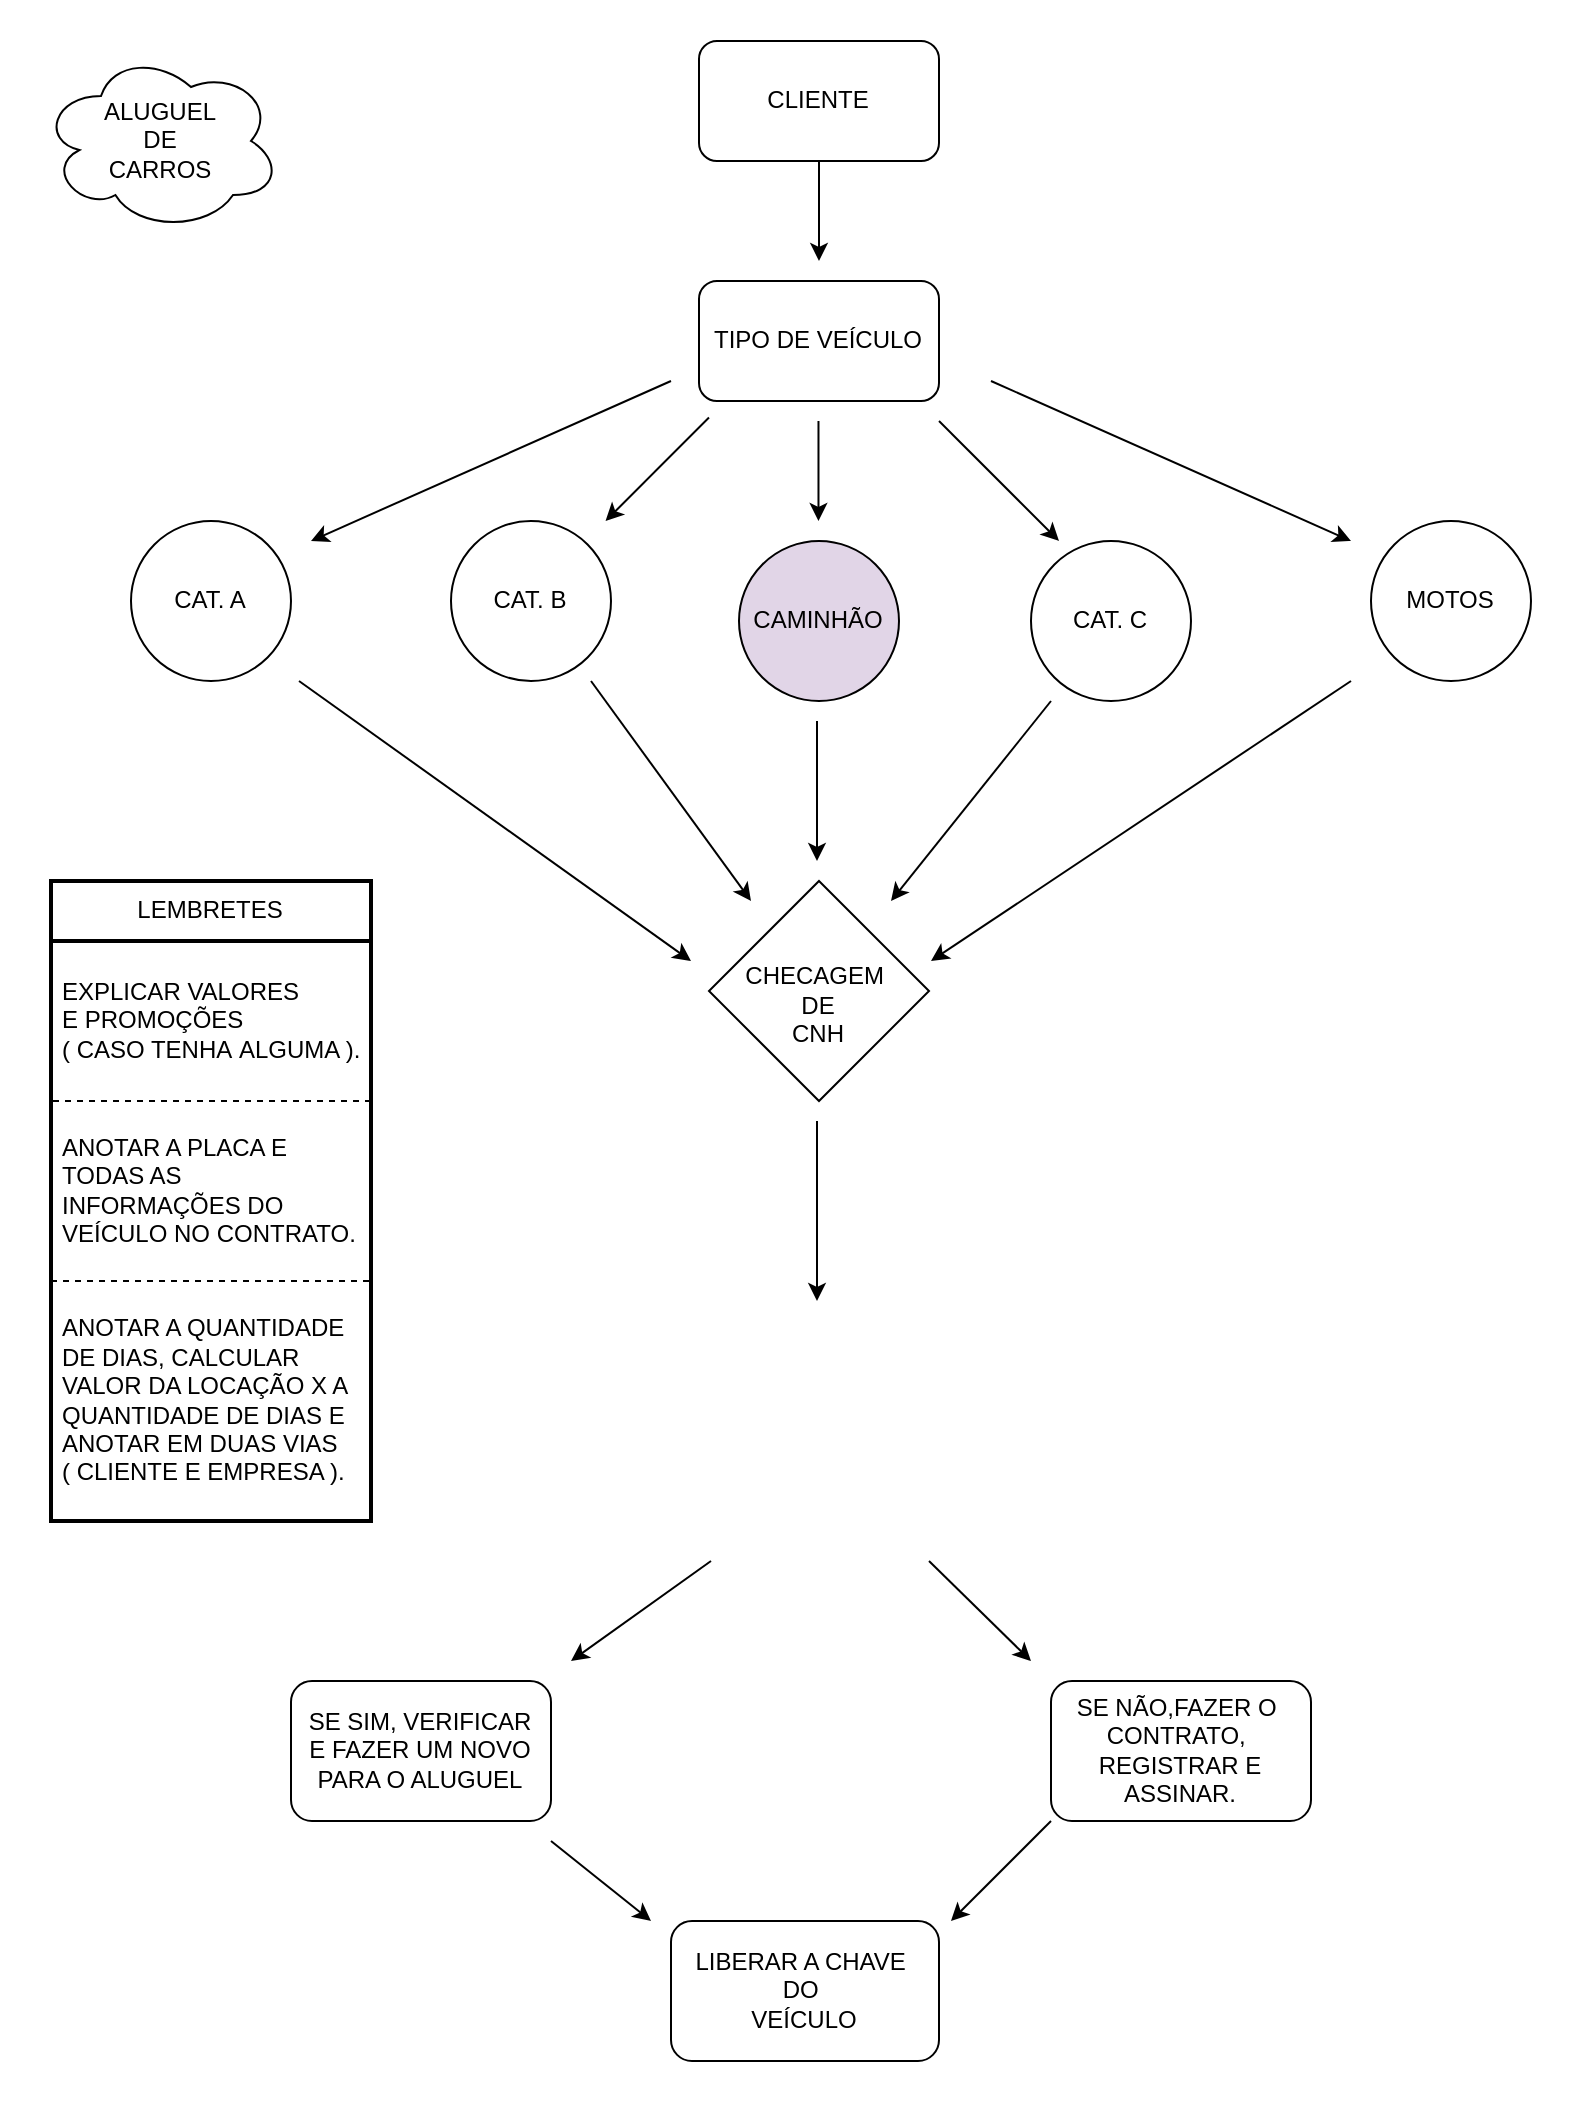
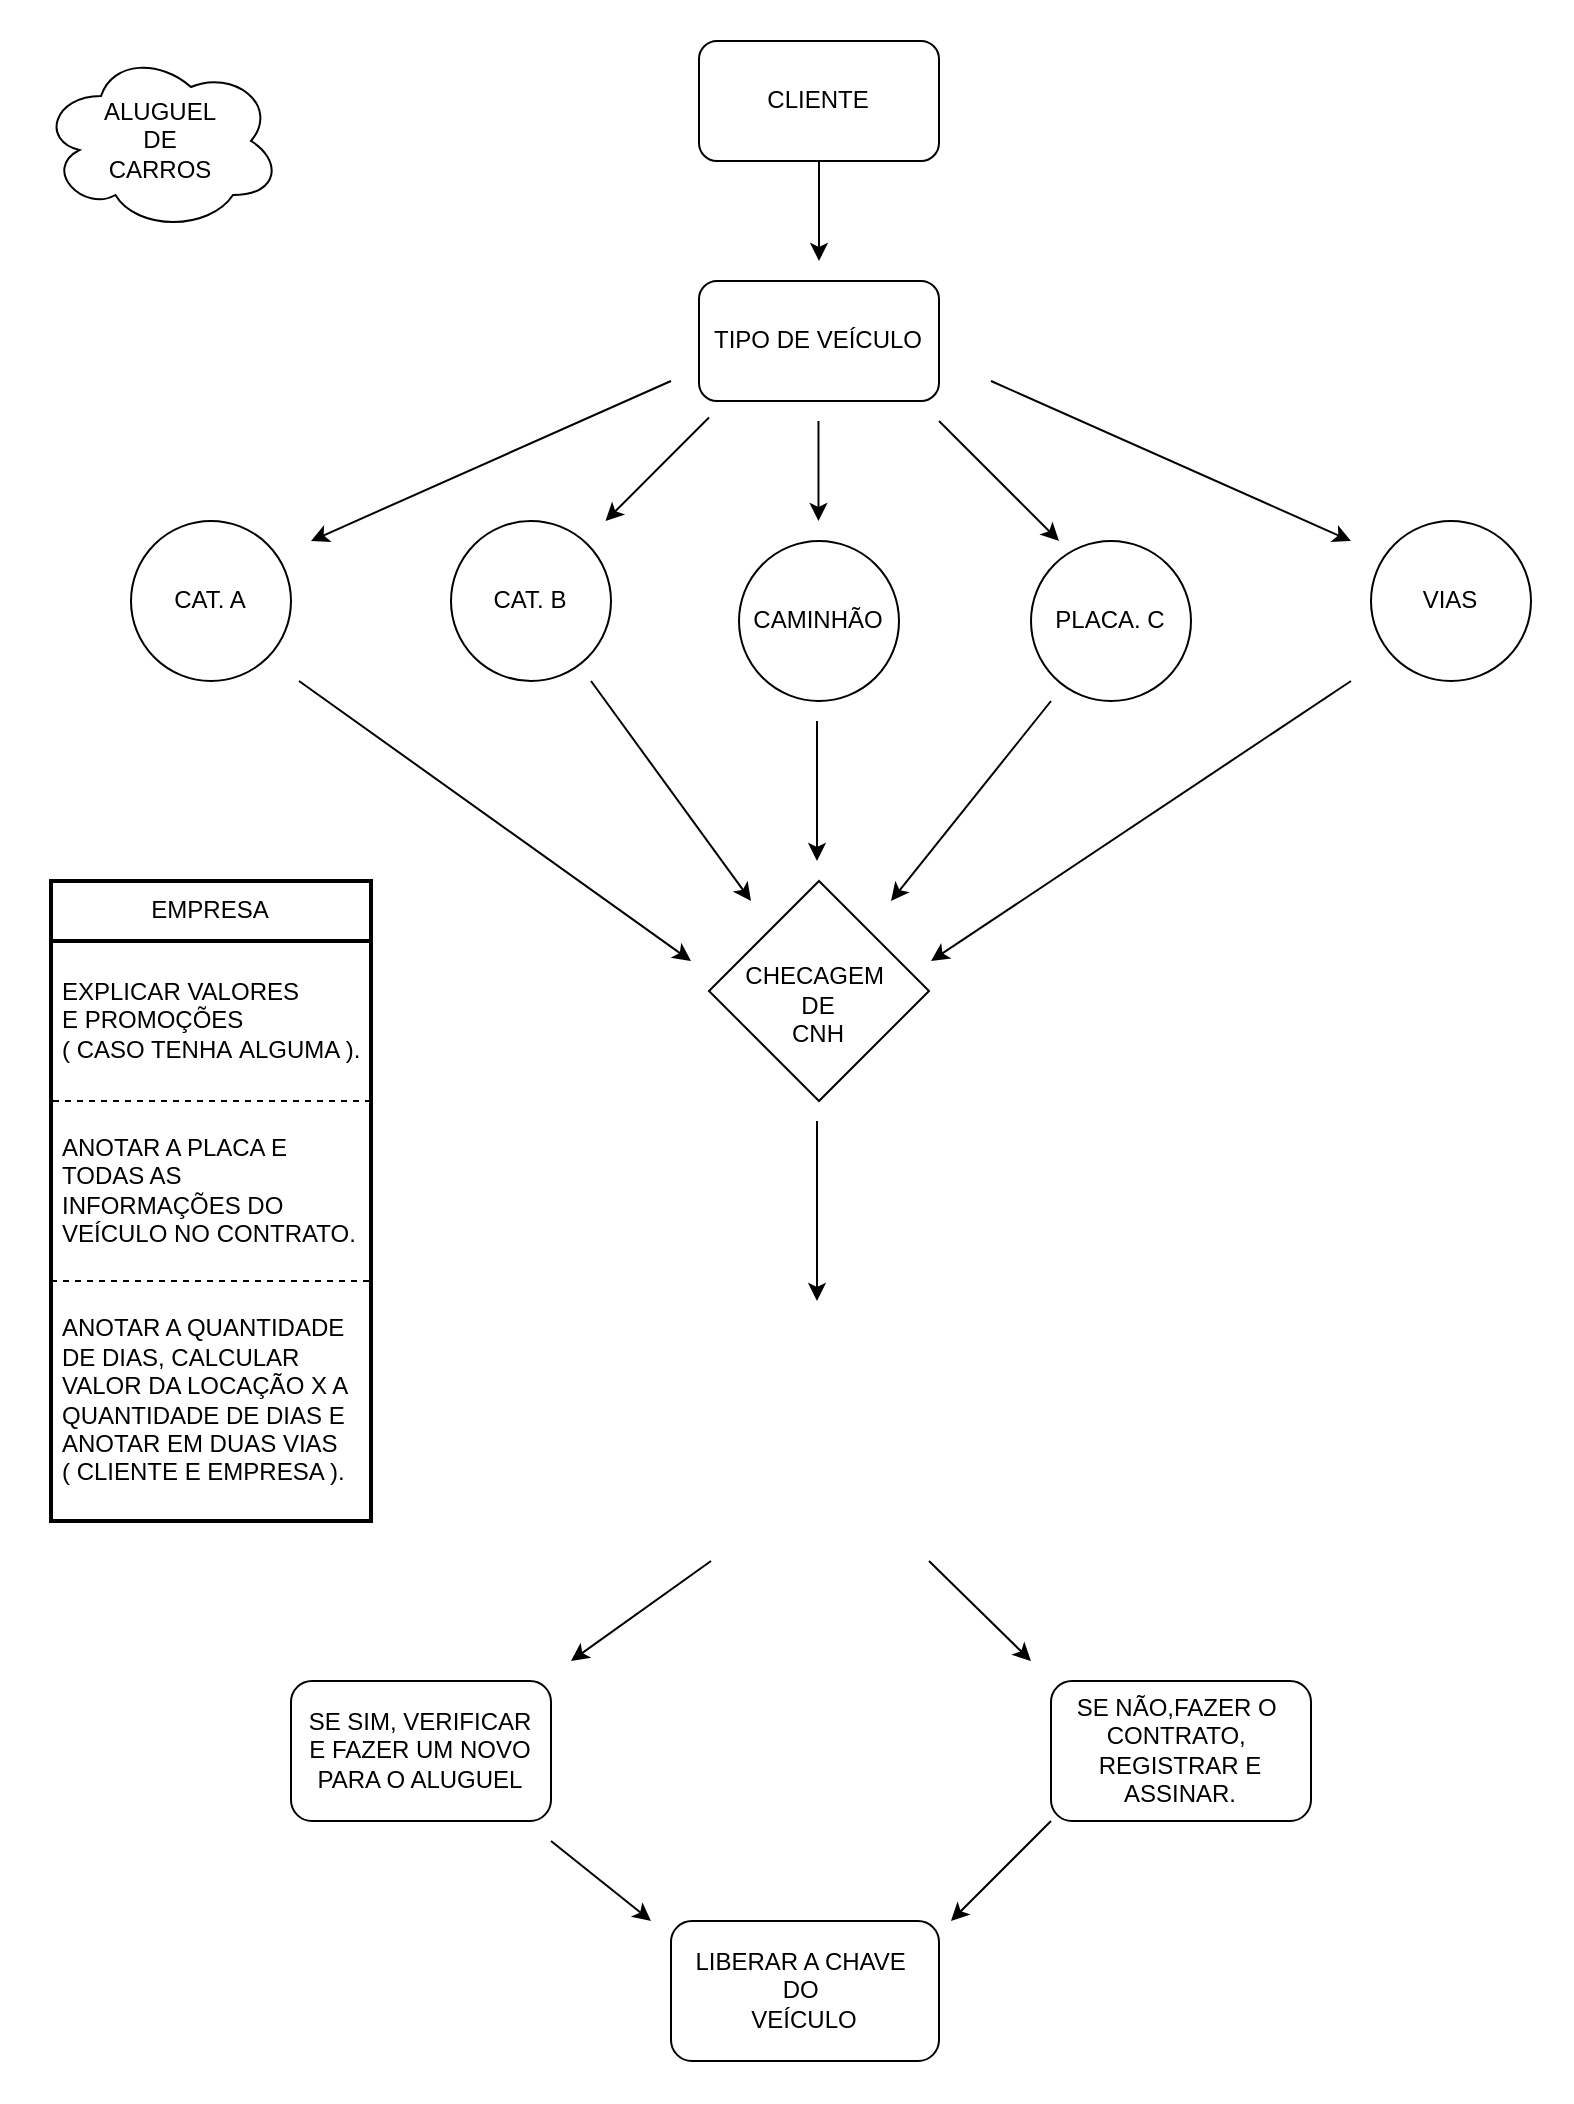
  <mxCell id="0" />
  <mxCell id="1" parent="0" />
  <mxCell id="2" value="CLIENTE" style="rounded=1;whiteSpace=wrap;html=1;" vertex="1" parent="1"><mxGeometry x="349" y="20" width="120" height="60" as="geometry" /></mxCell>
  <mxCell id="3" value="" style="edgeStyle=orthogonalEdgeStyle;rounded=0;orthogonalLoop=1;jettySize=auto;html=1;" edge="1" parent="1"><mxGeometry relative="1" as="geometry"><mxPoint x="408.74" y="210" as="sourcePoint" /><mxPoint x="408.74" y="260" as="targetPoint" /></mxGeometry></mxCell>
  <mxCell id="4" value="TIPO DE VEÍCULO" style="rounded=1;whiteSpace=wrap;html=1;" vertex="1" parent="1"><mxGeometry x="349" y="140" width="120" height="60" as="geometry" /></mxCell>
  <mxCell id="5" value="" style="endArrow=classic;html=1;rounded=0;" edge="1" parent="1"><mxGeometry width="50" height="50" relative="1" as="geometry"><mxPoint x="409" y="80" as="sourcePoint" /><mxPoint x="409" y="130" as="targetPoint" /></mxGeometry></mxCell>
  <mxCell id="6" value="CAT. A" style="ellipse;whiteSpace=wrap;html=1;aspect=fixed;" vertex="1" parent="1"><mxGeometry x="65" y="260" width="80" height="80" as="geometry" /></mxCell>
  <mxCell id="7" value="CAT. B" style="ellipse;whiteSpace=wrap;html=1;aspect=fixed;" vertex="1" parent="1"><mxGeometry x="225" y="260" width="80" height="80" as="geometry" /></mxCell>
- <mxCell id="8" value="CAT. C" style="ellipse;whiteSpace=wrap;html=1;aspect=fixed;" vertex="1" parent="1"><mxGeometry x="515" y="270" width="80" height="80" as="geometry" /></mxCell>
- <mxCell id="9" value="MOTOS" style="ellipse;whiteSpace=wrap;html=1;aspect=fixed;" vertex="1" parent="1"><mxGeometry x="685" y="260" width="80" height="80" as="geometry" /></mxCell>
+ <mxCell id="8" value="PLACA. C" style="ellipse;whiteSpace=wrap;html=1;aspect=fixed;" vertex="1" parent="1"><mxGeometry x="515" y="270" width="80" height="80" as="geometry" /></mxCell>
+ <mxCell id="9" value="VIAS" style="ellipse;whiteSpace=wrap;html=1;aspect=fixed;" vertex="1" parent="1"><mxGeometry x="685" y="260" width="80" height="80" as="geometry" /></mxCell>
  <mxCell id="10" value="" style="endArrow=classic;html=1;rounded=0;" edge="1" parent="1"><mxGeometry width="50" height="50" relative="1" as="geometry"><mxPoint x="495" y="190" as="sourcePoint" /><mxPoint x="675" y="270" as="targetPoint" /></mxGeometry></mxCell>
  <mxCell id="11" value="" style="endArrow=classic;html=1;rounded=0;" edge="1" parent="1"><mxGeometry width="50" height="50" relative="1" as="geometry"><mxPoint x="469" y="210" as="sourcePoint" /><mxPoint x="529" y="270" as="targetPoint" /></mxGeometry></mxCell>
  <mxCell id="12" value="" style="endArrow=classic;html=1;rounded=0;" edge="1" parent="1"><mxGeometry width="50" height="50" relative="1" as="geometry"><mxPoint x="354" y="208.28" as="sourcePoint" /><mxPoint x="302.28" y="260" as="targetPoint" /></mxGeometry></mxCell>
  <mxCell id="13" value="" style="endArrow=classic;html=1;rounded=0;" edge="1" parent="1"><mxGeometry width="50" height="50" relative="1" as="geometry"><mxPoint x="335" y="190" as="sourcePoint" /><mxPoint x="155" y="270" as="targetPoint" /></mxGeometry></mxCell>
  <mxCell id="14" value="&lt;div&gt;&lt;br&gt;&lt;/div&gt;CHECAGEM&amp;nbsp;&lt;div&gt;DE&lt;/div&gt;&lt;div&gt;CNH&lt;/div&gt;" style="rhombus;whiteSpace=wrap;html=1;" vertex="1" parent="1"><mxGeometry x="354" y="440" width="110" height="110" as="geometry" /></mxCell>
  <mxCell id="15" value="" style="endArrow=classic;html=1;rounded=0;" edge="1" parent="1"><mxGeometry width="50" height="50" relative="1" as="geometry"><mxPoint x="149" y="340" as="sourcePoint" /><mxPoint x="345" y="480" as="targetPoint" /></mxGeometry></mxCell>
  <mxCell id="16" value="" style="endArrow=classic;html=1;rounded=0;" edge="1" parent="1"><mxGeometry width="50" height="50" relative="1" as="geometry"><mxPoint x="295" y="340" as="sourcePoint" /><mxPoint x="375" y="450" as="targetPoint" /></mxGeometry></mxCell>
  <mxCell id="17" value="" style="endArrow=classic;html=1;rounded=0;" edge="1" parent="1"><mxGeometry width="50" height="50" relative="1" as="geometry"><mxPoint x="525" y="350" as="sourcePoint" /><mxPoint x="445" y="450" as="targetPoint" /></mxGeometry></mxCell>
  <mxCell id="18" value="" style="endArrow=classic;html=1;rounded=0;" edge="1" parent="1"><mxGeometry width="50" height="50" relative="1" as="geometry"><mxPoint x="675" y="340" as="sourcePoint" /><mxPoint x="465" y="480" as="targetPoint" /></mxGeometry></mxCell>
  <mxCell id="19" value="" style="endArrow=classic;html=1;rounded=0;" edge="1" parent="1"><mxGeometry width="50" height="50" relative="1" as="geometry"><mxPoint x="408" y="560" as="sourcePoint" /><mxPoint x="408" y="650" as="targetPoint" /></mxGeometry></mxCell>
  <mxCell id="20" value="&amp;nbsp;ALUGUEL&amp;nbsp;&lt;div&gt;DE&lt;/div&gt;&lt;div&gt;CARROS&lt;/div&gt;" style="ellipse;shape=cloud;whiteSpace=wrap;html=1;" vertex="1" parent="1"><mxGeometry x="20" y="25" width="120" height="90" as="geometry" /></mxCell>
  <mxCell id="21" value="" style="endArrow=classic;html=1;rounded=0;" edge="1" parent="1"><mxGeometry width="50" height="50" relative="1" as="geometry"><mxPoint x="355" y="780" as="sourcePoint" /><mxPoint x="285" y="830" as="targetPoint" /></mxGeometry></mxCell>
  <mxCell id="22" value="SE SIM, VERIFICAR&lt;div&gt;E FAZER UM NOVO&lt;/div&gt;&lt;div&gt;PARA O ALUGUEL&lt;/div&gt;" style="rounded=1;whiteSpace=wrap;html=1;" vertex="1" parent="1"><mxGeometry x="145" y="840" width="130" height="70" as="geometry" /></mxCell>
  <mxCell id="23" value="SE NÃO,FAZER O&amp;nbsp; &amp;nbsp;CONTRATO,&lt;span style=&quot;background-color: initial; white-space: pre;&quot;&gt;&#09;&lt;/span&gt;&lt;span style=&quot;background-color: initial;&quot;&gt; REGISTRAR E ASSINAR.&lt;/span&gt;" style="rounded=1;whiteSpace=wrap;html=1;" vertex="1" parent="1"><mxGeometry x="525" y="840" width="130" height="70" as="geometry" /></mxCell>
  <mxCell id="24" value="" style="endArrow=classic;html=1;rounded=0;" edge="1" parent="1"><mxGeometry width="50" height="50" relative="1" as="geometry"><mxPoint x="464" y="780" as="sourcePoint" /><mxPoint x="515" y="830" as="targetPoint" /></mxGeometry></mxCell>
  <mxCell id="25" value="LIBERAR A CHAVE&amp;nbsp;&lt;div&gt;DO&amp;nbsp;&lt;/div&gt;&lt;div&gt;VEÍCULO&lt;/div&gt;" style="rounded=1;whiteSpace=wrap;html=1;" vertex="1" parent="1"><mxGeometry x="335" y="960" width="134" height="70" as="geometry" /></mxCell>
  <mxCell id="26" value="" style="endArrow=classic;html=1;rounded=0;" edge="1" parent="1"><mxGeometry width="50" height="50" relative="1" as="geometry"><mxPoint x="275" y="920" as="sourcePoint" /><mxPoint x="325" y="960" as="targetPoint" /></mxGeometry></mxCell>
  <mxCell id="27" value="" style="endArrow=classic;html=1;rounded=0;" edge="1" parent="1"><mxGeometry width="50" height="50" relative="1" as="geometry"><mxPoint x="525" y="910" as="sourcePoint" /><mxPoint x="475" y="960" as="targetPoint" /></mxGeometry></mxCell>
- <mxCell id="28" value="LEMBRETES" style="swimlane;fontStyle=0;childLayout=stackLayout;horizontal=1;startSize=30;horizontalStack=0;resizeParent=1;resizeParentMax=0;resizeLast=0;collapsible=1;marginBottom=0;whiteSpace=wrap;html=1;strokeColor=#000000;strokeWidth=2;" vertex="1" parent="1"><mxGeometry x="25" y="440" width="160" height="320" as="geometry" /></mxCell>
+ <mxCell id="28" value="EMPRESA" style="swimlane;fontStyle=0;childLayout=stackLayout;horizontal=1;startSize=30;horizontalStack=0;resizeParent=1;resizeParentMax=0;resizeLast=0;collapsible=1;marginBottom=0;whiteSpace=wrap;html=1;strokeColor=#000000;strokeWidth=2;" vertex="1" parent="1"><mxGeometry x="25" y="440" width="160" height="320" as="geometry" /></mxCell>
  <mxCell id="29" value="EXPLICAR VALORES&lt;div&gt;E PROMOÇÕES&lt;/div&gt;&lt;div&gt;( CASO TENHA&amp;nbsp;&lt;span style=&quot;background-color: initial;&quot;&gt;ALGUMA ).&lt;/span&gt;&lt;/div&gt;" style="text;strokeColor=default;fillColor=none;align=left;verticalAlign=middle;spacingLeft=4;spacingRight=4;overflow=hidden;points=[[0,0.5],[1,0.5]];portConstraint=eastwest;rotatable=0;whiteSpace=wrap;html=1;dashed=1;strokeWidth=1;" vertex="1" parent="28"><mxGeometry y="30" width="160" height="80" as="geometry" /></mxCell>
  <mxCell id="30" value="ANOTAR A PLACA E TODAS AS INFORMAÇÕES DO VEÍCULO NO CONTRATO." style="text;strokeColor=none;fillColor=none;align=left;verticalAlign=middle;spacingLeft=4;spacingRight=4;overflow=hidden;points=[[0,0.5],[1,0.5]];portConstraint=eastwest;rotatable=0;whiteSpace=wrap;html=1;dashed=1;" vertex="1" parent="28"><mxGeometry y="110" width="160" height="90" as="geometry" /></mxCell>
  <mxCell id="31" value="ANOTAR A QUANTIDADE DE DIAS, CALCULAR VALOR DA LOCAÇÃO X A QUANTIDADE DE DIAS E ANOTAR EM DUAS VIAS&amp;nbsp;&lt;div&gt;( CLIENTE E EMPRESA ).&lt;/div&gt;" style="text;strokeColor=default;fillColor=none;align=left;verticalAlign=middle;spacingLeft=4;spacingRight=4;overflow=hidden;points=[[0,0.5],[1,0.5]];portConstraint=eastwest;rotatable=0;whiteSpace=wrap;html=1;dashed=1;" vertex="1" parent="28"><mxGeometry y="200" width="160" height="120" as="geometry" /></mxCell>
- <mxCell id="32" value="CAMINHÃO" style="ellipse;whiteSpace=wrap;html=1;aspect=fixed;fillColor=#e1d5e7;" vertex="1" parent="1"><mxGeometry x="369" y="270" width="80" height="80" as="geometry" /></mxCell>
+ <mxCell id="32" value="CAMINHÃO" style="ellipse;whiteSpace=wrap;html=1;aspect=fixed;" vertex="1" parent="1"><mxGeometry x="369" y="270" width="80" height="80" as="geometry" /></mxCell>
  <mxCell id="33" value="" style="endArrow=classic;html=1;rounded=0;" edge="1" parent="1"><mxGeometry width="50" height="50" relative="1" as="geometry"><mxPoint x="408" y="360" as="sourcePoint" /><mxPoint x="408" y="430" as="targetPoint" /></mxGeometry></mxCell>
